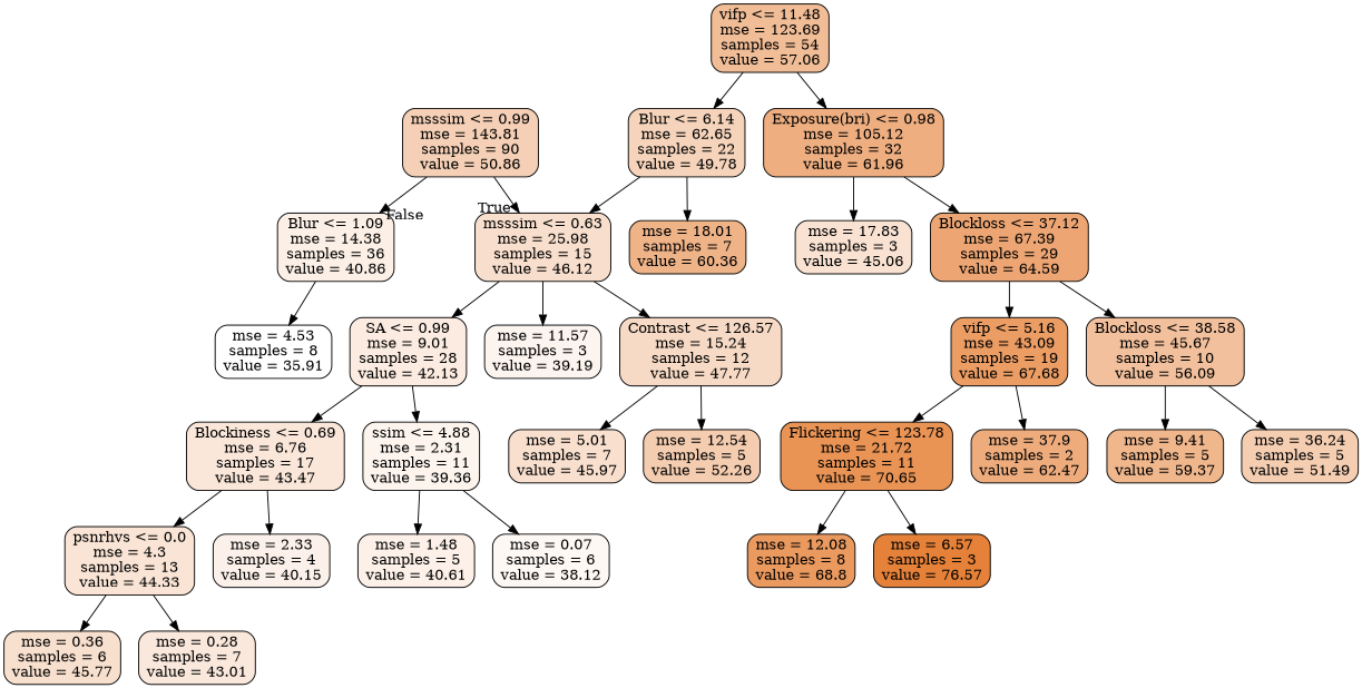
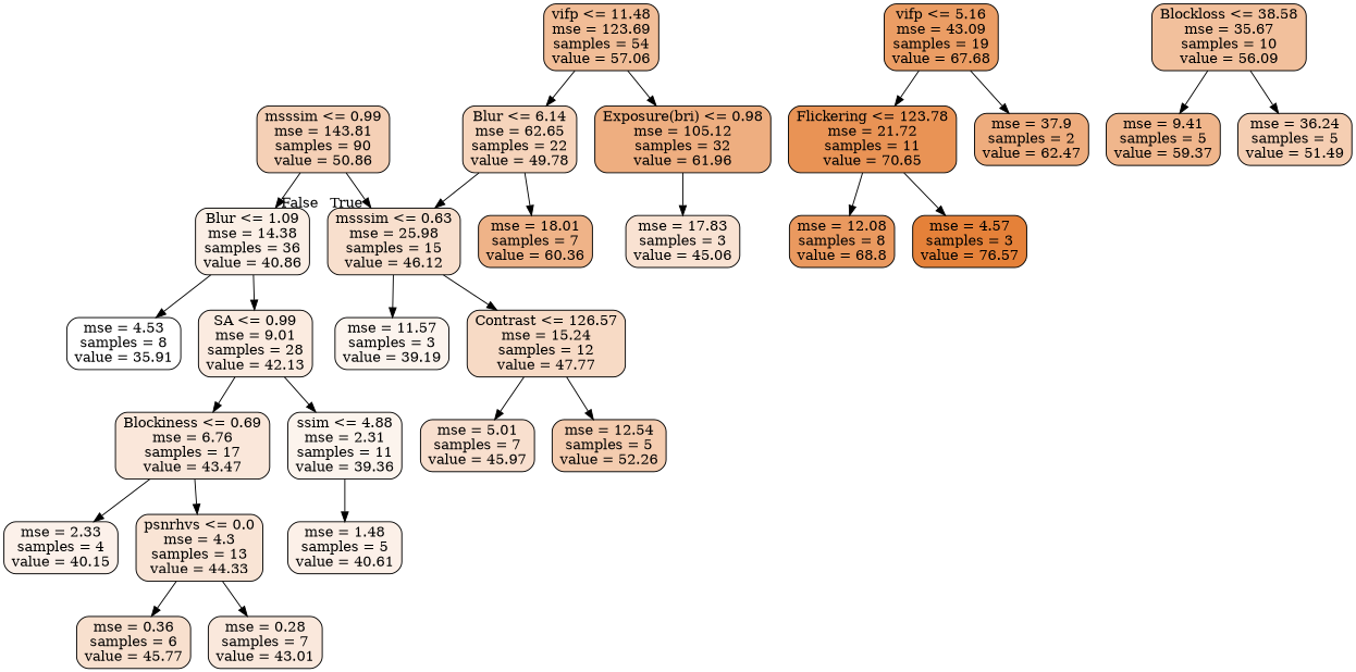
  digraph {
    fontname="DejaVu Serif"
    node [color=black fontname="DejaVu Serif" shape=box style="filled, rounded"]
    edge [fontname="DejaVu Serif"]
    n1 [fillcolor="#e581395e" label="msssim <= 0.99\nmse = 143.81\nsamples = 90\nvalue = 50.86"]
    n2 [fillcolor="#e581391f" label="Blur <= 1.09\nmse = 14.38\nsamples = 36\nvalue = 40.86"]
    n3 [fillcolor="#e5813940" label="msssim <= 0.63\nmse = 25.98\nsamples = 15\nvalue = 46.12"]
    n4 [fillcolor="#e5813985" label="vifp <= 11.48\nmse = 123.69\nsamples = 54\nvalue = 57.06"]
    n5 [fillcolor="#e58139a3" label="Exposure(bri) <= 0.98\nmse = 105.12\nsamples = 32\nvalue = 61.96"]
    n6 [fillcolor="#e5813957" label="Blur <= 6.14\nmse = 62.65\nsamples = 22\nvalue = 49.78"]
    n7 [fillcolor="#e5813900" label="mse = 4.53\nsamples = 8\nvalue = 35.91"]
    n8 [fillcolor="#e5813927" label="SA <= 0.99\nmse = 9.01\nsamples = 28\nvalue = 42.13"]
-   n9 [fillcolor="#e58139b4" label="Blockloss <= 37.12\nmse = 67.39\nsamples = 29\nvalue = 64.59"]
    n10 [fillcolor="#e5813939" label="mse = 17.83\nsamples = 3\nvalue = 45.06"]
    n11 [fillcolor="#e5813999" label="mse = 18.01\nsamples = 7\nvalue = 60.36"]
    n12 [fillcolor="#e58139c7" label="vifp <= 5.16\nmse = 43.09\nsamples = 19\nvalue = 67.68"]
-   n13 [fillcolor="#e581397f" label="Blockloss <= 38.58\nmse = 45.67\nsamples = 10\nvalue = 56.09"]
+   n13 [fillcolor="#e581397f" label="Blockloss <= 38.58\nmse = 35.67\nsamples = 10\nvalue = 56.09"]
    n14 [fillcolor="#e58139da" label="Flickering <= 123.78\nmse = 21.72\nsamples = 11\nvalue = 70.65"]
    n15 [fillcolor="#e58139a7" label="mse = 37.9\nsamples = 2\nvalue = 62.47"]
    n16 [fillcolor="#e5813993" label="mse = 9.41\nsamples = 5\nvalue = 59.37"]
    n17 [fillcolor="#e5813962" label="mse = 36.24\nsamples = 5\nvalue = 51.49"]
    n18 [fillcolor="#e58139ce" label="mse = 12.08\nsamples = 8\nvalue = 68.8"]
-   n19 [fillcolor="#e58139ff" label="mse = 6.57\nsamples = 3\nvalue = 76.57"]
+   n19 [fillcolor="#e58139ff" label="mse = 4.57\nsamples = 3\nvalue = 76.57"]
    n20 [fillcolor="#e5813915" label="mse = 11.57\nsamples = 3\nvalue = 39.19"]
    n21 [fillcolor="#e581394a" label="Contrast <= 126.57\nmse = 15.24\nsamples = 12\nvalue = 47.77"]
    n22 [fillcolor="#e581393f" label="mse = 5.01\nsamples = 7\nvalue = 45.97"]
    n23 [fillcolor="#e5813967" label="mse = 12.54\nsamples = 5\nvalue = 52.26"]
    n24 [fillcolor="#e581392f" label="Blockiness <= 0.69\nmse = 6.76\nsamples = 17\nvalue = 43.47"]
    n25 [fillcolor="#e5813916" label="ssim <= 4.88\nmse = 2.31\nsamples = 11\nvalue = 39.36"]
    n26 [fillcolor="#e5813935" label="psnrhvs <= 0.0\nmse = 4.3\nsamples = 13\nvalue = 44.33"]
    n27 [fillcolor="#e581391b" label="mse = 2.33\nsamples = 4\nvalue = 40.15"]
    n28 [fillcolor="#e581391d" label="mse = 1.48\nsamples = 5\nvalue = 40.61"]
-   n29 [fillcolor="#e581390e" label="mse = 0.07\nsamples = 6\nvalue = 38.12"]
    n30 [fillcolor="#e581393e" label="mse = 0.36\nsamples = 6\nvalue = 45.77"]
    n31 [fillcolor="#e581392d" label="mse = 0.28\nsamples = 7\nvalue = 43.01"]
    n1 -> n2 [headlabel=False labelangle=-45 labeldistance=2.5]
    n1 -> n3 [headlabel=True labelangle=45 labeldistance=2.5]
    n2 -> n7
-   n3 -> n8
+   n2 -> n8
    n3 -> n20
    n3 -> n21
    n4 -> n5
    n4 -> n6
-   n5 -> n9
    n5 -> n10
    n6 -> n3
    n6 -> n11
    n8 -> n24
    n8 -> n25
-   n9 -> n12
-   n9 -> n13
    n12 -> n14
    n12 -> n15
    n13 -> n16
    n13 -> n17
    n14 -> n18
    n14 -> n19
    n21 -> n22
    n21 -> n23
    n24 -> n26
    n24 -> n27
    n25 -> n28
-   n25 -> n29
    n26 -> n30
    n26 -> n31
  }
